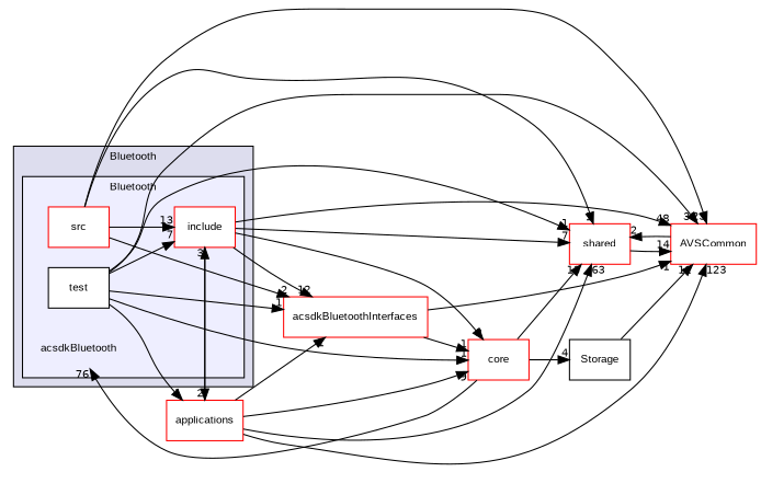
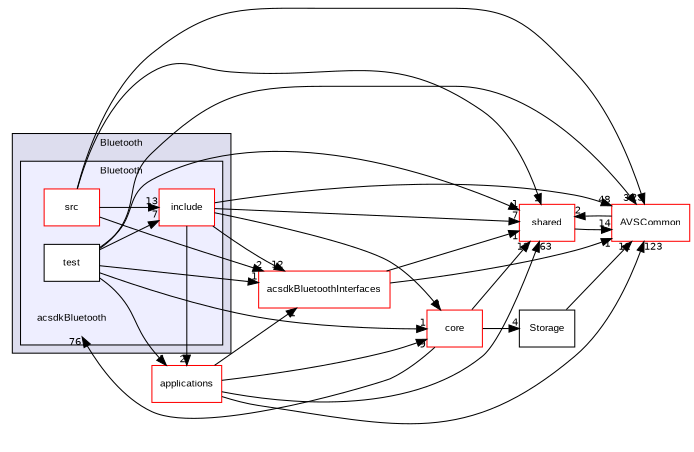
  digraph {
    compound=true
    fontname="Liberation Sans"
    rankdir=LR
    node [fontname="Liberation Sans" fontsize=10 shape=box color=red fillcolor=white style=filled]
    edge [fontname="Liberation Sans" headlabel=1 labeldistance=1.5 labelfontname=Helvetica labelfontsize=10]
    n1 [label=acsdkBluetooth shape=plaintext color="" fillcolor="" style=""]
    n2 [label=include]
    n3 [label=src]
    n4 [color=black label=test]
    n5 [label=shared]
    n6 [label=applications]
    n7 [label=AVSCommon]
    n8 [label=core]
    n9 [label=acsdkBluetoothInterfaces]
    n10 [color=black label=Storage]
    subgraph cluster_1 {
      bgcolor="#ddddee"
      fontsize=10
      label=Bluetooth
      pencolor=black
      subgraph cluster_2 {
        bgcolor="#eeeeff"
        fontsize=10
        label=Bluetooth
        pencolor=black
        n1
        n2
        n3
        n4
      }
    }
    n2 -> n5 [headlabel=7]
    n2 -> n6 [headlabel=2]
    n2 -> n7 [headlabel=48]
    n2 -> n8 [headlabel=3]
    n2 -> n9 [headlabel=12]
    n3 -> n2 [headlabel=13]
    n3 -> n5
    n3 -> n7 [headlabel=23]
    n3 -> n9 [headlabel=2]
    n4 -> n2 [headlabel=7]
    n4 -> n5
    n4 -> n6
    n4 -> n7 [headlabel=30]
    n4 -> n8
    n4 -> n9
    n5 -> n7 [headlabel=14]
-   n6 -> n2 [headlabel=3]
    n6 -> n5 [headlabel=63]
    n6 -> n7 [headlabel=123]
    n6 -> n8 [headlabel=9]
    n6 -> n9
    n7 -> n5 [headlabel=2]
    n8 -> n1 [headlabel=76]
    n8 -> n5 [headlabel=13]
    n8 -> n10 [headlabel=4]
-   n9 -> n8
+   n9 -> n5
    n9 -> n7
    n10 -> n7 [headlabel=12]
  }
